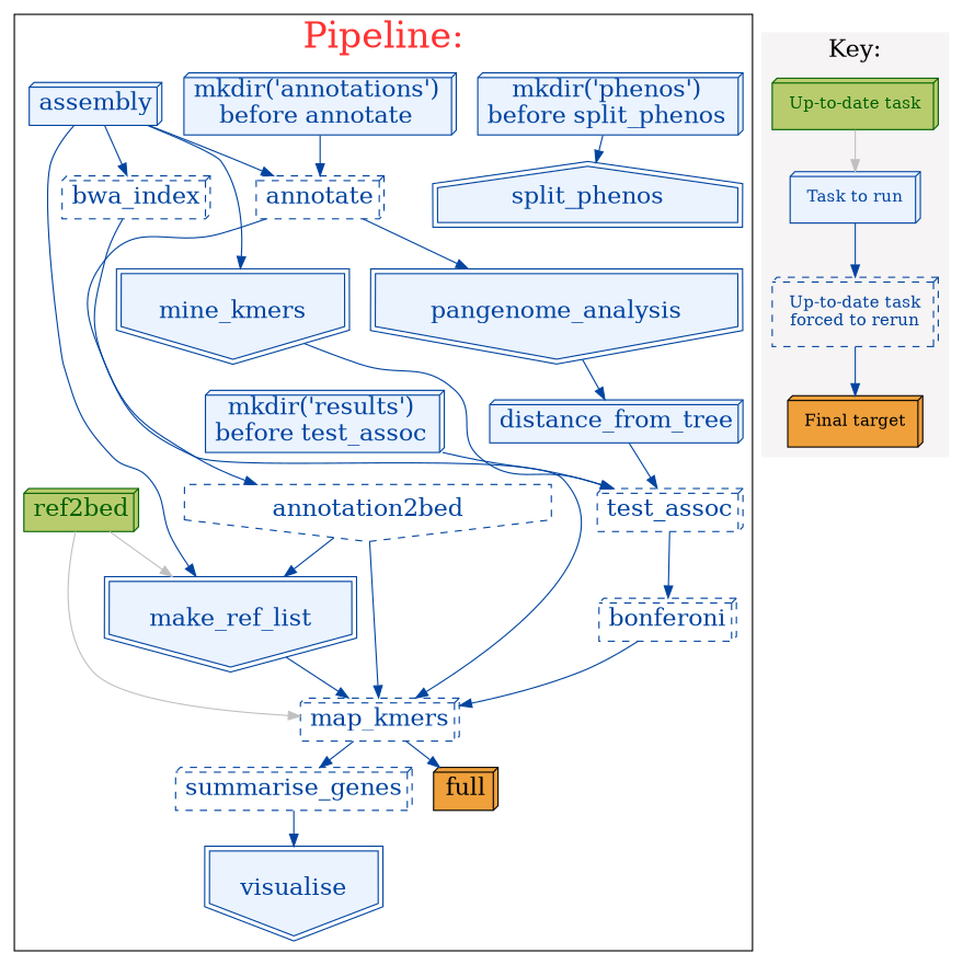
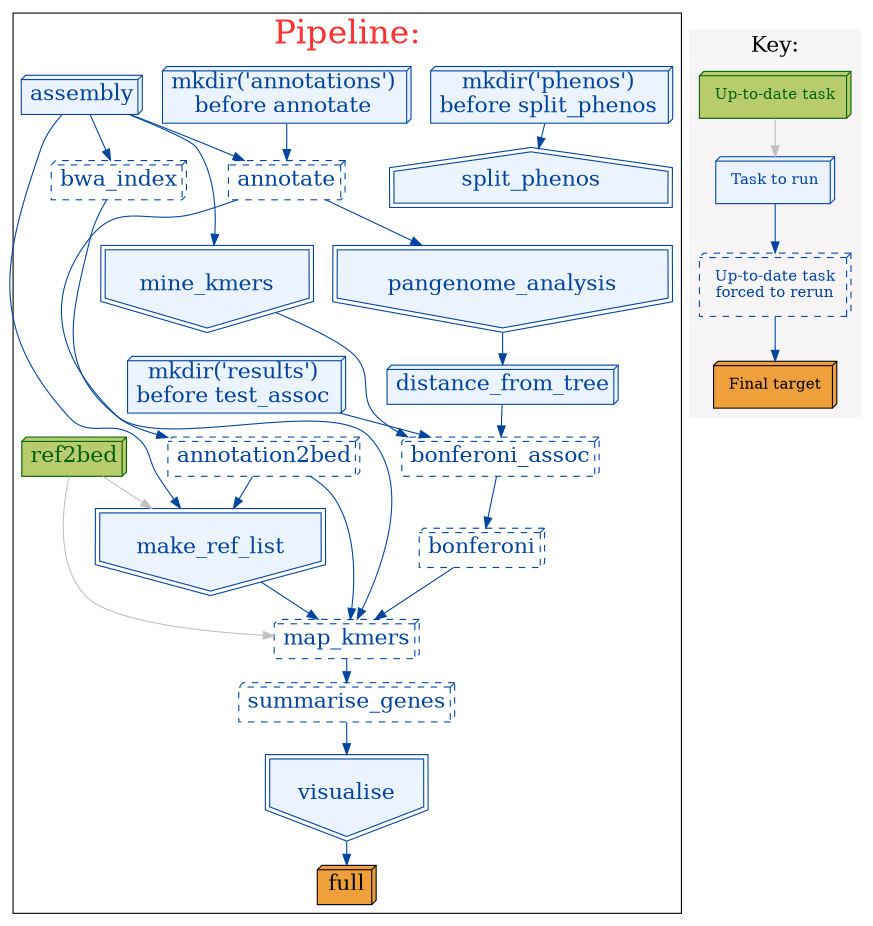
  digraph {
    clusterrank=local
    fontsize=30
    ranksep=0.3
    splines=true
    node [color="#0044A0" fillcolor="#EBF3FF" fontcolor="#0044A0" fontsize=20 shape=box3d style=filled]
    edge [color="#0044A0"]
    n1 [label="mkdir('results') \nbefore test_assoc "]
-   n2 [fillcolor=transparent label=test_assoc style=dashed]
+   n2 [fillcolor=transparent label=bonferoni_assoc style=dashed]
    n3 [label="mkdir('phenos') \nbefore split_phenos "]
    n4 [label=split_phenos peripheries=2 shape=house]
    n5 [label="mkdir('annotations') \nbefore annotate "]
    n6 [fillcolor=transparent label=annotate style=dashed]
    n7 [label=assembly]
    n8 [height=1.1 label=mine_kmers peripheries=2 shape=invhouse]
    n9 [height=1.1 label=make_ref_list peripheries=2 shape=invhouse]
    n10 [fillcolor=transparent label=bwa_index style=dashed]
    n11 [height=1.1 label=pangenome_analysis peripheries=2 shape=invhouse]
-   n12 [fillcolor=transparent label=annotation2bed shape=invhouse style=dashed]
+   n12 [fillcolor=transparent label=annotation2bed style=dashed]
    n13 [label=distance_from_tree]
    n14 [fillcolor=transparent label=bonferoni style=dashed]
    n15 [fillcolor=transparent label=map_kmers style=dashed]
    n16 [color="#006000" fillcolor="#B8CC6E" fontcolor="#006000" label=ref2bed]
    n17 [fillcolor=transparent label=summarise_genes style=dashed]
    n18 [height=1.1 label=visualise peripheries=2 shape=invhouse]
    n19 [color=black fillcolor="#EFA03B" fontcolor=black label=full]
    n20 [color="#006000" fillcolor="#B8CC6E" fontcolor="#006000" fontsize=14 label="Up-to-date task" margin="0.2,0.2"]
    n21 [fontsize=14 label="Task to run" margin="0.2,0.2"]
    n22 [fillcolor=transparent fontsize=14 label="Up-to-date task\nforced to rerun" margin="0.2,0.2" style=dashed]
    n23 [color=black fillcolor="#EFA03B" fontcolor=black fontsize=14 label="Final target" margin="0.2,0.2"]
    subgraph cluster_1 {
      fontcolor="#FF3232"
      label="Pipeline:"
      rank=min
      n1
      n2
      n3
      n4
      n5
      n6
      n7
      n8
      n9
      n10
      n11
      n12
      n13
      n14
      n15
      n16
      n17
      n18
      n19
    }
    subgraph cluster_2 {
      color="#F6F4F4"
      fontcolor=black
      fontsize=20
      label="Key:"
      rank=min
      style=filled
      n20
      n21
      n22
      n23
    }
    n1 -> n2
    n2 -> n14
    n3 -> n4
    n5 -> n6
    n6 -> n11
    n6 -> n12
    n7 -> n6
    n7 -> n8
    n7 -> n9
    n7 -> n10
    n8 -> n2
    n9 -> n15
    n10 -> n15
    n11 -> n13
    n12 -> n9
    n12 -> n15
    n13 -> n2
    n14 -> n15
    n15 -> n17
    n16 -> n9 [arrowtype=normal color=gray]
    n16 -> n15 [arrowtype=normal color=gray]
    n17 -> n18
-   n15 -> n19
+   n18 -> n19
    n20 -> n21 [arrowtype=normal color=gray]
    n21 -> n22 [arrowtype=normal]
    n22 -> n23 [arrowtype=normal]
  }
